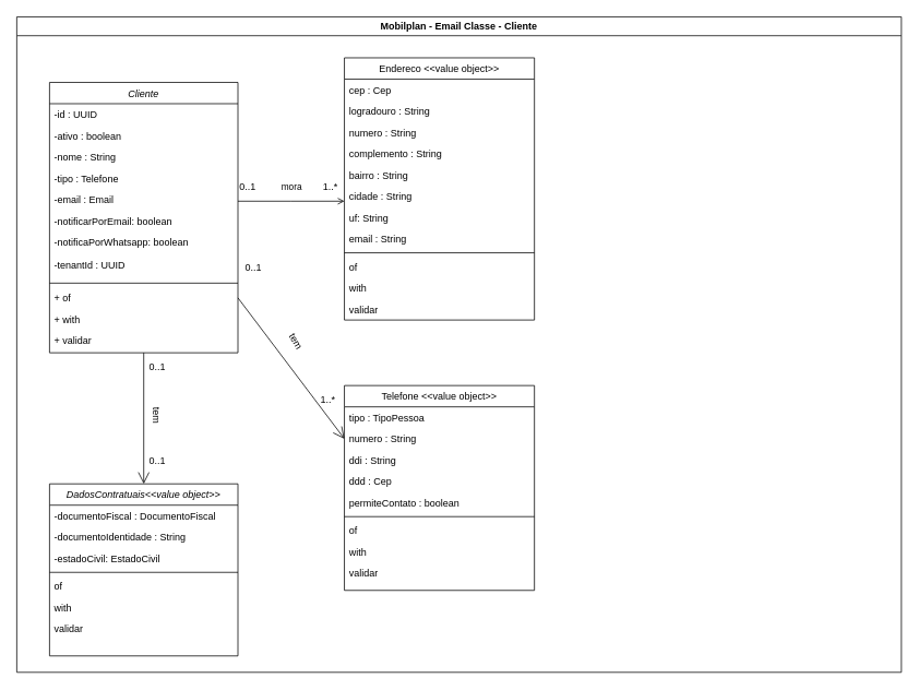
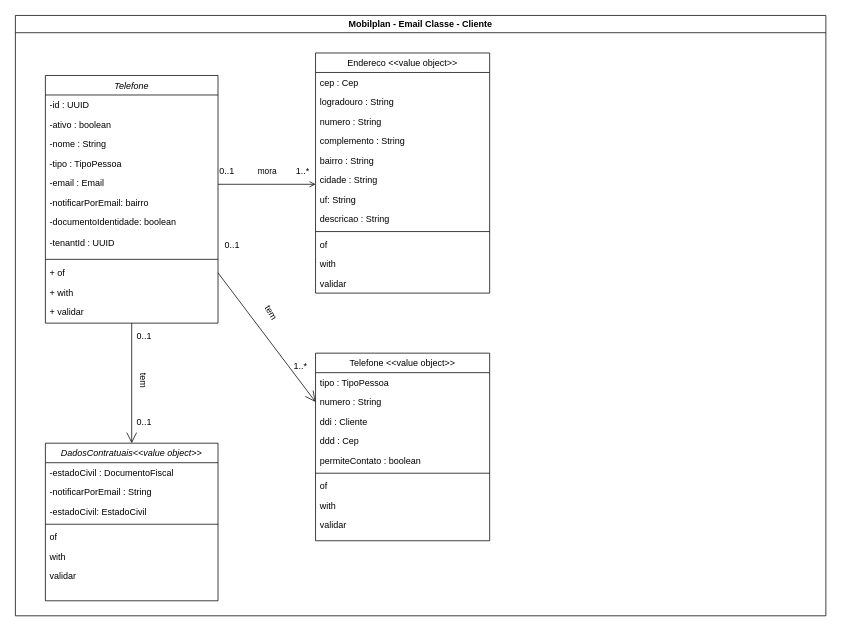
  <mxCell id="0" />
  <mxCell id="1" parent="0" />
  <mxCell id="2" value="Mobilplan - Email Classe - Cliente" style="swimlane;whiteSpace=wrap;html=1;" vertex="1" parent="1"><mxGeometry x="20" y="20" width="1080" height="800" as="geometry"><mxRectangle x="10" y="10" width="250" height="30" as="alternateBounds" /></mxGeometry></mxCell>
- <mxCell id="3" value="Cliente" style="swimlane;fontStyle=2;align=center;verticalAlign=top;childLayout=stackLayout;horizontal=1;startSize=26;horizontalStack=0;resizeParent=1;resizeLast=0;collapsible=1;marginBottom=0;rounded=0;shadow=0;strokeWidth=1;" vertex="1" parent="2"><mxGeometry x="40" y="80" width="230" height="330" as="geometry"><mxRectangle x="220" y="120" width="160" height="26" as="alternateBounds" /></mxGeometry></mxCell>
+ <mxCell id="3" value="Telefone" style="swimlane;fontStyle=2;align=center;verticalAlign=top;childLayout=stackLayout;horizontal=1;startSize=26;horizontalStack=0;resizeParent=1;resizeLast=0;collapsible=1;marginBottom=0;rounded=0;shadow=0;strokeWidth=1;" vertex="1" parent="2"><mxGeometry x="40" y="80" width="230" height="330" as="geometry"><mxRectangle x="220" y="120" width="160" height="26" as="alternateBounds" /></mxGeometry></mxCell>
  <mxCell id="4" value="-id : UUID" style="text;align=left;verticalAlign=top;spacingLeft=4;spacingRight=4;overflow=hidden;rotatable=0;points=[[0,0.5],[1,0.5]];portConstraint=eastwest;" vertex="1" parent="3"><mxGeometry y="26" width="230" height="26" as="geometry" /></mxCell>
  <mxCell id="5" value="-ativo : boolean" style="text;align=left;verticalAlign=top;spacingLeft=4;spacingRight=4;overflow=hidden;rotatable=0;points=[[0,0.5],[1,0.5]];portConstraint=eastwest;rounded=0;shadow=0;html=0;" vertex="1" parent="3"><mxGeometry y="52" width="230" height="26" as="geometry" /></mxCell>
  <mxCell id="6" value="-nome : String" style="text;align=left;verticalAlign=top;spacingLeft=4;spacingRight=4;overflow=hidden;rotatable=0;points=[[0,0.5],[1,0.5]];portConstraint=eastwest;rounded=0;shadow=0;html=0;" vertex="1" parent="3"><mxGeometry y="78" width="230" height="26" as="geometry" /></mxCell>
- <mxCell id="7" value="-tipo : Telefone" style="text;align=left;verticalAlign=top;spacingLeft=4;spacingRight=4;overflow=hidden;rotatable=0;points=[[0,0.5],[1,0.5]];portConstraint=eastwest;rounded=0;shadow=0;html=0;" vertex="1" parent="3"><mxGeometry y="104" width="230" height="26" as="geometry" /></mxCell>
+ <mxCell id="7" value="-tipo : TipoPessoa" style="text;align=left;verticalAlign=top;spacingLeft=4;spacingRight=4;overflow=hidden;rotatable=0;points=[[0,0.5],[1,0.5]];portConstraint=eastwest;rounded=0;shadow=0;html=0;" vertex="1" parent="3"><mxGeometry y="104" width="230" height="26" as="geometry" /></mxCell>
  <mxCell id="8" value="-email : Email" style="text;align=left;verticalAlign=top;spacingLeft=4;spacingRight=4;overflow=hidden;rotatable=0;points=[[0,0.5],[1,0.5]];portConstraint=eastwest;rounded=0;shadow=0;html=0;" vertex="1" parent="3"><mxGeometry y="130" width="230" height="26" as="geometry" /></mxCell>
- <mxCell id="9" value="-notificarPorEmail: boolean" style="text;align=left;verticalAlign=top;spacingLeft=4;spacingRight=4;overflow=hidden;rotatable=0;points=[[0,0.5],[1,0.5]];portConstraint=eastwest;rounded=0;shadow=0;html=0;" vertex="1" parent="3"><mxGeometry y="156" width="230" height="26" as="geometry" /></mxCell>
- <mxCell id="10" value="-notificaPorWhatsapp: boolean" style="text;align=left;verticalAlign=top;spacingLeft=4;spacingRight=4;overflow=hidden;rotatable=0;points=[[0,0.5],[1,0.5]];portConstraint=eastwest;rounded=0;shadow=0;html=0;" vertex="1" parent="3"><mxGeometry y="182" width="230" height="28" as="geometry" /></mxCell>
+ <mxCell id="9" value="-notificarPorEmail: bairro" style="text;align=left;verticalAlign=top;spacingLeft=4;spacingRight=4;overflow=hidden;rotatable=0;points=[[0,0.5],[1,0.5]];portConstraint=eastwest;rounded=0;shadow=0;html=0;" vertex="1" parent="3"><mxGeometry y="156" width="230" height="26" as="geometry" /></mxCell>
+ <mxCell id="10" value="-documentoIdentidade: boolean" style="text;align=left;verticalAlign=top;spacingLeft=4;spacingRight=4;overflow=hidden;rotatable=0;points=[[0,0.5],[1,0.5]];portConstraint=eastwest;rounded=0;shadow=0;html=0;" vertex="1" parent="3"><mxGeometry y="182" width="230" height="28" as="geometry" /></mxCell>
  <mxCell id="11" value="-tenantId : UUID" style="text;align=left;verticalAlign=top;spacingLeft=4;spacingRight=4;overflow=hidden;rotatable=0;points=[[0,0.5],[1,0.5]];portConstraint=eastwest;rounded=0;shadow=0;html=0;" vertex="1" parent="3"><mxGeometry y="210" width="230" height="30" as="geometry" /></mxCell>
  <mxCell id="12" value="" style="line;strokeWidth=1;fillColor=none;align=left;verticalAlign=middle;spacingTop=-1;spacingLeft=3;spacingRight=3;rotatable=0;labelPosition=right;points=[];portConstraint=eastwest;strokeColor=inherit;" vertex="1" parent="3"><mxGeometry y="240" width="230" height="10" as="geometry" /></mxCell>
  <mxCell id="13" value="+ of&#10;" style="text;align=left;verticalAlign=top;spacingLeft=4;spacingRight=4;overflow=hidden;rotatable=0;points=[[0,0.5],[1,0.5]];portConstraint=eastwest;rounded=0;shadow=0;html=0;" vertex="1" parent="3"><mxGeometry y="250" width="230" height="26" as="geometry" /></mxCell>
  <mxCell id="14" value="+ with" style="text;align=left;verticalAlign=top;spacingLeft=4;spacingRight=4;overflow=hidden;rotatable=0;points=[[0,0.5],[1,0.5]];portConstraint=eastwest;rounded=0;shadow=0;html=0;" vertex="1" parent="3"><mxGeometry y="276" width="230" height="26" as="geometry" /></mxCell>
  <mxCell id="15" value="+ validar" style="text;align=left;verticalAlign=top;spacingLeft=4;spacingRight=4;overflow=hidden;rotatable=0;points=[[0,0.5],[1,0.5]];portConstraint=eastwest;rounded=0;shadow=0;html=0;" vertex="1" parent="3"><mxGeometry y="302" width="230" height="26" as="geometry" /></mxCell>
  <mxCell id="16" value="Endereco &lt;&lt;value object&gt;&gt;" style="swimlane;fontStyle=0;align=center;verticalAlign=top;childLayout=stackLayout;horizontal=1;startSize=26;horizontalStack=0;resizeParent=1;resizeLast=0;collapsible=1;marginBottom=0;rounded=0;shadow=0;strokeWidth=1;" vertex="1" parent="2"><mxGeometry x="400" y="50" width="232" height="320" as="geometry"><mxRectangle x="550" y="140" width="160" height="26" as="alternateBounds" /></mxGeometry></mxCell>
  <mxCell id="17" value="cep : Cep" style="text;align=left;verticalAlign=top;spacingLeft=4;spacingRight=4;overflow=hidden;rotatable=0;points=[[0,0.5],[1,0.5]];portConstraint=eastwest;rounded=0;shadow=0;html=0;" vertex="1" parent="16"><mxGeometry y="26" width="232" height="26" as="geometry" /></mxCell>
  <mxCell id="18" value="logradouro : String" style="text;align=left;verticalAlign=top;spacingLeft=4;spacingRight=4;overflow=hidden;rotatable=0;points=[[0,0.5],[1,0.5]];portConstraint=eastwest;rounded=0;shadow=0;html=0;" vertex="1" parent="16"><mxGeometry y="52" width="232" height="26" as="geometry" /></mxCell>
  <mxCell id="19" value="numero : String" style="text;align=left;verticalAlign=top;spacingLeft=4;spacingRight=4;overflow=hidden;rotatable=0;points=[[0,0.5],[1,0.5]];portConstraint=eastwest;rounded=0;shadow=0;html=0;" vertex="1" parent="16"><mxGeometry y="78" width="232" height="26" as="geometry" /></mxCell>
  <mxCell id="20" value="complemento : String" style="text;align=left;verticalAlign=top;spacingLeft=4;spacingRight=4;overflow=hidden;rotatable=0;points=[[0,0.5],[1,0.5]];portConstraint=eastwest;rounded=0;shadow=0;html=0;" vertex="1" parent="16"><mxGeometry y="104" width="232" height="26" as="geometry" /></mxCell>
  <mxCell id="21" value="bairro : String" style="text;align=left;verticalAlign=top;spacingLeft=4;spacingRight=4;overflow=hidden;rotatable=0;points=[[0,0.5],[1,0.5]];portConstraint=eastwest;" vertex="1" parent="16"><mxGeometry y="130" width="232" height="26" as="geometry" /></mxCell>
  <mxCell id="22" value="cidade : String" style="text;align=left;verticalAlign=top;spacingLeft=4;spacingRight=4;overflow=hidden;rotatable=0;points=[[0,0.5],[1,0.5]];portConstraint=eastwest;" vertex="1" parent="16"><mxGeometry y="156" width="232" height="26" as="geometry" /></mxCell>
  <mxCell id="23" value="uf: String" style="text;align=left;verticalAlign=top;spacingLeft=4;spacingRight=4;overflow=hidden;rotatable=0;points=[[0,0.5],[1,0.5]];portConstraint=eastwest;rounded=0;shadow=0;html=0;" vertex="1" parent="16"><mxGeometry y="182" width="232" height="26" as="geometry" /></mxCell>
- <mxCell id="24" value="email : String" style="text;align=left;verticalAlign=top;spacingLeft=4;spacingRight=4;overflow=hidden;rotatable=0;points=[[0,0.5],[1,0.5]];portConstraint=eastwest;rounded=0;shadow=0;html=0;" vertex="1" parent="16"><mxGeometry y="208" width="232" height="26" as="geometry" /></mxCell>
+ <mxCell id="24" value="descricao : String" style="text;align=left;verticalAlign=top;spacingLeft=4;spacingRight=4;overflow=hidden;rotatable=0;points=[[0,0.5],[1,0.5]];portConstraint=eastwest;rounded=0;shadow=0;html=0;" vertex="1" parent="16"><mxGeometry y="208" width="232" height="26" as="geometry" /></mxCell>
  <mxCell id="25" value="" style="line;html=1;strokeWidth=1;align=left;verticalAlign=middle;spacingTop=-1;spacingLeft=3;spacingRight=3;rotatable=0;labelPosition=right;points=[];portConstraint=eastwest;" vertex="1" parent="16"><mxGeometry y="234" width="232" height="8" as="geometry" /></mxCell>
  <mxCell id="26" value="of" style="text;align=left;verticalAlign=top;spacingLeft=4;spacingRight=4;overflow=hidden;rotatable=0;points=[[0,0.5],[1,0.5]];portConstraint=eastwest;rounded=0;shadow=0;html=0;" vertex="1" parent="16"><mxGeometry y="242" width="232" height="26" as="geometry" /></mxCell>
  <mxCell id="27" value="with" style="text;align=left;verticalAlign=top;spacingLeft=4;spacingRight=4;overflow=hidden;rotatable=0;points=[[0,0.5],[1,0.5]];portConstraint=eastwest;rounded=0;shadow=0;html=0;" vertex="1" parent="16"><mxGeometry y="268" width="232" height="26" as="geometry" /></mxCell>
  <mxCell id="28" value="validar" style="text;align=left;verticalAlign=top;spacingLeft=4;spacingRight=4;overflow=hidden;rotatable=0;points=[[0,0.5],[1,0.5]];portConstraint=eastwest;rounded=0;shadow=0;html=0;" vertex="1" parent="16"><mxGeometry y="294" width="232" height="26" as="geometry" /></mxCell>
  <mxCell id="29" value="mora" style="endArrow=open;shadow=0;strokeWidth=1;rounded=0;endFill=1;edgeStyle=elbowEdgeStyle;elbow=vertical;" edge="1" parent="2" source="3" target="16"><mxGeometry x="0.008" y="18" relative="1" as="geometry"><mxPoint x="380" y="152" as="sourcePoint" /><mxPoint x="540" y="152" as="targetPoint" /><mxPoint as="offset" /></mxGeometry></mxCell>
  <mxCell id="30" value="0..1" style="resizable=0;align=left;verticalAlign=bottom;labelBackgroundColor=none;fontSize=12;" connectable="0" vertex="1" parent="29"><mxGeometry x="-1" relative="1" as="geometry"><mxPoint y="-9" as="offset" /></mxGeometry></mxCell>
  <mxCell id="31" value="1..*" style="resizable=0;align=right;verticalAlign=bottom;labelBackgroundColor=none;fontSize=12;" connectable="0" vertex="1" parent="29"><mxGeometry x="1" relative="1" as="geometry"><mxPoint x="-7" y="-9" as="offset" /></mxGeometry></mxCell>
  <mxCell id="32" value="0..1" style="resizable=1;align=left;verticalAlign=bottom;labelBackgroundColor=none;fontSize=12;movable=1;rotatable=1;deletable=1;editable=1;locked=0;connectable=1;" connectable="0" vertex="1" parent="29"><mxGeometry x="-1" relative="1" as="geometry"><mxPoint x="-110" y="325" as="offset" /></mxGeometry></mxCell>
  <mxCell id="33" value="0..1" style="resizable=1;align=left;verticalAlign=bottom;labelBackgroundColor=none;fontSize=12;rotation=0;movable=1;rotatable=1;deletable=1;editable=1;locked=0;connectable=1;" connectable="0" vertex="1" parent="29"><mxGeometry x="-1" relative="1" as="geometry"><mxPoint x="-110" y="211" as="offset" /></mxGeometry></mxCell>
  <mxCell id="34" value="tem&lt;br&gt;" style="text;html=1;resizable=1;points=[];;align=center;verticalAlign=middle;labelBackgroundColor=none;rounded=0;shadow=0;strokeWidth=1;fontSize=12;rotation=90;movable=1;rotatable=1;deletable=1;editable=1;locked=0;connectable=1;" vertex="1" connectable="0" parent="29"><mxGeometry x="0.5" y="49" relative="1" as="geometry"><mxPoint x="-197" y="309" as="offset" /></mxGeometry></mxCell>
  <mxCell id="35" value="1..*" style="resizable=0;align=right;verticalAlign=bottom;labelBackgroundColor=none;fontSize=12;" connectable="0" vertex="1" parent="29"><mxGeometry x="1" relative="1" as="geometry"><mxPoint x="-10" y="250" as="offset" /></mxGeometry></mxCell>
  <mxCell id="36" value="0..1" style="resizable=0;align=right;verticalAlign=bottom;labelBackgroundColor=none;fontSize=12;" connectable="0" vertex="1" parent="29"><mxGeometry x="1" relative="1" as="geometry"><mxPoint x="-100" y="90" as="offset" /></mxGeometry></mxCell>
  <mxCell id="37" value="tem&lt;br&gt;" style="text;html=1;resizable=1;points=[];;align=center;verticalAlign=middle;labelBackgroundColor=none;rounded=0;shadow=0;strokeWidth=1;fontSize=12;rotation=60;movable=1;rotatable=1;deletable=1;editable=1;locked=0;connectable=1;" vertex="1" connectable="0" parent="29"><mxGeometry x="0.5" y="49" relative="1" as="geometry"><mxPoint x="-27" y="219" as="offset" /></mxGeometry></mxCell>
  <mxCell id="38" value="DadosContratuais&lt;&lt;value object&gt;&gt;" style="swimlane;fontStyle=2;align=center;verticalAlign=top;childLayout=stackLayout;horizontal=1;startSize=26;horizontalStack=0;resizeParent=1;resizeLast=0;collapsible=1;marginBottom=0;rounded=0;shadow=0;strokeWidth=1;" vertex="1" parent="2"><mxGeometry x="40" y="570" width="230" height="210" as="geometry"><mxRectangle x="220" y="120" width="160" height="26" as="alternateBounds" /></mxGeometry></mxCell>
- <mxCell id="39" value="-documentoFiscal : DocumentoFiscal" style="text;align=left;verticalAlign=top;spacingLeft=4;spacingRight=4;overflow=hidden;rotatable=0;points=[[0,0.5],[1,0.5]];portConstraint=eastwest;rounded=0;shadow=0;html=0;" vertex="1" parent="38"><mxGeometry y="26" width="230" height="26" as="geometry" /></mxCell>
- <mxCell id="40" value="-documentoIdentidade : String" style="text;align=left;verticalAlign=top;spacingLeft=4;spacingRight=4;overflow=hidden;rotatable=0;points=[[0,0.5],[1,0.5]];portConstraint=eastwest;rounded=0;shadow=0;html=0;" vertex="1" parent="38"><mxGeometry y="52" width="230" height="26" as="geometry" /></mxCell>
+ <mxCell id="39" value="-estadoCivil : DocumentoFiscal" style="text;align=left;verticalAlign=top;spacingLeft=4;spacingRight=4;overflow=hidden;rotatable=0;points=[[0,0.5],[1,0.5]];portConstraint=eastwest;rounded=0;shadow=0;html=0;" vertex="1" parent="38"><mxGeometry y="26" width="230" height="26" as="geometry" /></mxCell>
+ <mxCell id="40" value="-notificarPorEmail : String" style="text;align=left;verticalAlign=top;spacingLeft=4;spacingRight=4;overflow=hidden;rotatable=0;points=[[0,0.5],[1,0.5]];portConstraint=eastwest;rounded=0;shadow=0;html=0;" vertex="1" parent="38"><mxGeometry y="52" width="230" height="26" as="geometry" /></mxCell>
  <mxCell id="41" value="-estadoCivil: EstadoCivil" style="text;align=left;verticalAlign=top;spacingLeft=4;spacingRight=4;overflow=hidden;rotatable=0;points=[[0,0.5],[1,0.5]];portConstraint=eastwest;rounded=0;shadow=0;html=0;" vertex="1" parent="38"><mxGeometry y="78" width="230" height="26" as="geometry" /></mxCell>
  <mxCell id="42" value="" style="line;html=1;strokeWidth=1;align=left;verticalAlign=middle;spacingTop=-1;spacingLeft=3;spacingRight=3;rotatable=0;labelPosition=right;points=[];portConstraint=eastwest;" vertex="1" parent="38"><mxGeometry y="104" width="230" height="8" as="geometry" /></mxCell>
  <mxCell id="43" value="of" style="text;align=left;verticalAlign=top;spacingLeft=4;spacingRight=4;overflow=hidden;rotatable=0;points=[[0,0.5],[1,0.5]];portConstraint=eastwest;rounded=0;shadow=0;html=0;" vertex="1" parent="38"><mxGeometry y="112" width="230" height="26" as="geometry" /></mxCell>
  <mxCell id="44" value="with" style="text;align=left;verticalAlign=top;spacingLeft=4;spacingRight=4;overflow=hidden;rotatable=0;points=[[0,0.5],[1,0.5]];portConstraint=eastwest;rounded=0;shadow=0;html=0;" vertex="1" parent="38"><mxGeometry y="138" width="230" height="26" as="geometry" /></mxCell>
  <mxCell id="45" value="validar" style="text;align=left;verticalAlign=top;spacingLeft=4;spacingRight=4;overflow=hidden;rotatable=0;points=[[0,0.5],[1,0.5]];portConstraint=eastwest;rounded=0;shadow=0;html=0;" vertex="1" parent="38"><mxGeometry y="164" width="230" height="26" as="geometry" /></mxCell>
  <mxCell id="46" value="" style="endArrow=open;endFill=1;endSize=12;html=1;rounded=0;exitX=0.5;exitY=1;exitDx=0;exitDy=0;entryX=0.5;entryY=0;entryDx=0;entryDy=0;" edge="1" parent="2" source="3" target="38"><mxGeometry width="160" relative="1" as="geometry"><mxPoint x="380" y="223" as="sourcePoint" /><mxPoint x="560" y="390" as="targetPoint" /><Array as="points" /></mxGeometry></mxCell>
  <mxCell id="47" value="Telefone &lt;&lt;value object&gt;&gt;" style="swimlane;fontStyle=0;align=center;verticalAlign=top;childLayout=stackLayout;horizontal=1;startSize=26;horizontalStack=0;resizeParent=1;resizeLast=0;collapsible=1;marginBottom=0;rounded=0;shadow=0;strokeWidth=1;" vertex="1" parent="2"><mxGeometry x="400" y="450" width="232" height="250" as="geometry"><mxRectangle x="550" y="140" width="160" height="26" as="alternateBounds" /></mxGeometry></mxCell>
  <mxCell id="48" value="tipo : TipoPessoa" style="text;align=left;verticalAlign=top;spacingLeft=4;spacingRight=4;overflow=hidden;rotatable=0;points=[[0,0.5],[1,0.5]];portConstraint=eastwest;rounded=0;shadow=0;html=0;" vertex="1" parent="47"><mxGeometry y="26" width="232" height="26" as="geometry" /></mxCell>
  <mxCell id="49" value="numero : String" style="text;align=left;verticalAlign=top;spacingLeft=4;spacingRight=4;overflow=hidden;rotatable=0;points=[[0,0.5],[1,0.5]];portConstraint=eastwest;rounded=0;shadow=0;html=0;" vertex="1" parent="47"><mxGeometry y="52" width="232" height="26" as="geometry" /></mxCell>
- <mxCell id="50" value="ddi : String" style="text;align=left;verticalAlign=top;spacingLeft=4;spacingRight=4;overflow=hidden;rotatable=0;points=[[0,0.5],[1,0.5]];portConstraint=eastwest;rounded=0;shadow=0;html=0;" vertex="1" parent="47"><mxGeometry y="78" width="232" height="26" as="geometry" /></mxCell>
+ <mxCell id="50" value="ddi : Cliente" style="text;align=left;verticalAlign=top;spacingLeft=4;spacingRight=4;overflow=hidden;rotatable=0;points=[[0,0.5],[1,0.5]];portConstraint=eastwest;rounded=0;shadow=0;html=0;" vertex="1" parent="47"><mxGeometry y="78" width="232" height="26" as="geometry" /></mxCell>
  <mxCell id="51" value="ddd : Cep" style="text;align=left;verticalAlign=top;spacingLeft=4;spacingRight=4;overflow=hidden;rotatable=0;points=[[0,0.5],[1,0.5]];portConstraint=eastwest;rounded=0;shadow=0;html=0;" vertex="1" parent="47"><mxGeometry y="104" width="232" height="26" as="geometry" /></mxCell>
  <mxCell id="52" value="permiteContato : boolean" style="text;align=left;verticalAlign=top;spacingLeft=4;spacingRight=4;overflow=hidden;rotatable=0;points=[[0,0.5],[1,0.5]];portConstraint=eastwest;" vertex="1" parent="47"><mxGeometry y="130" width="232" height="26" as="geometry" /></mxCell>
  <mxCell id="53" value="" style="line;html=1;strokeWidth=1;align=left;verticalAlign=middle;spacingTop=-1;spacingLeft=3;spacingRight=3;rotatable=0;labelPosition=right;points=[];portConstraint=eastwest;" vertex="1" parent="47"><mxGeometry y="156" width="232" height="8" as="geometry" /></mxCell>
  <mxCell id="54" value="of" style="text;align=left;verticalAlign=top;spacingLeft=4;spacingRight=4;overflow=hidden;rotatable=0;points=[[0,0.5],[1,0.5]];portConstraint=eastwest;rounded=0;shadow=0;html=0;" vertex="1" parent="47"><mxGeometry y="164" width="232" height="26" as="geometry" /></mxCell>
  <mxCell id="55" value="with" style="text;align=left;verticalAlign=top;spacingLeft=4;spacingRight=4;overflow=hidden;rotatable=0;points=[[0,0.5],[1,0.5]];portConstraint=eastwest;rounded=0;shadow=0;html=0;" vertex="1" parent="47"><mxGeometry y="190" width="232" height="26" as="geometry" /></mxCell>
  <mxCell id="56" value="validar" style="text;align=left;verticalAlign=top;spacingLeft=4;spacingRight=4;overflow=hidden;rotatable=0;points=[[0,0.5],[1,0.5]];portConstraint=eastwest;rounded=0;shadow=0;html=0;" vertex="1" parent="47"><mxGeometry y="216" width="232" height="26" as="geometry" /></mxCell>
  <mxCell id="57" value="" style="endArrow=open;endFill=1;endSize=12;html=1;rounded=0;exitX=1;exitY=0.5;exitDx=0;exitDy=0;entryX=0;entryY=0.5;entryDx=0;entryDy=0;" edge="1" parent="2" source="13" target="49"><mxGeometry width="160" relative="1" as="geometry"><mxPoint x="420" y="450" as="sourcePoint" /><mxPoint x="400" y="645.0" as="targetPoint" /></mxGeometry></mxCell>
